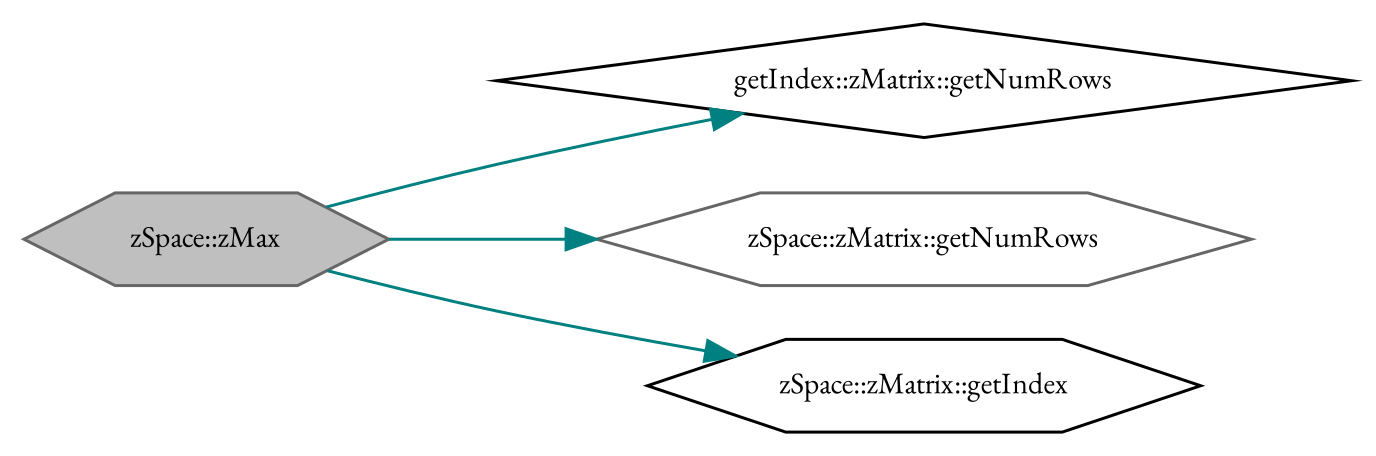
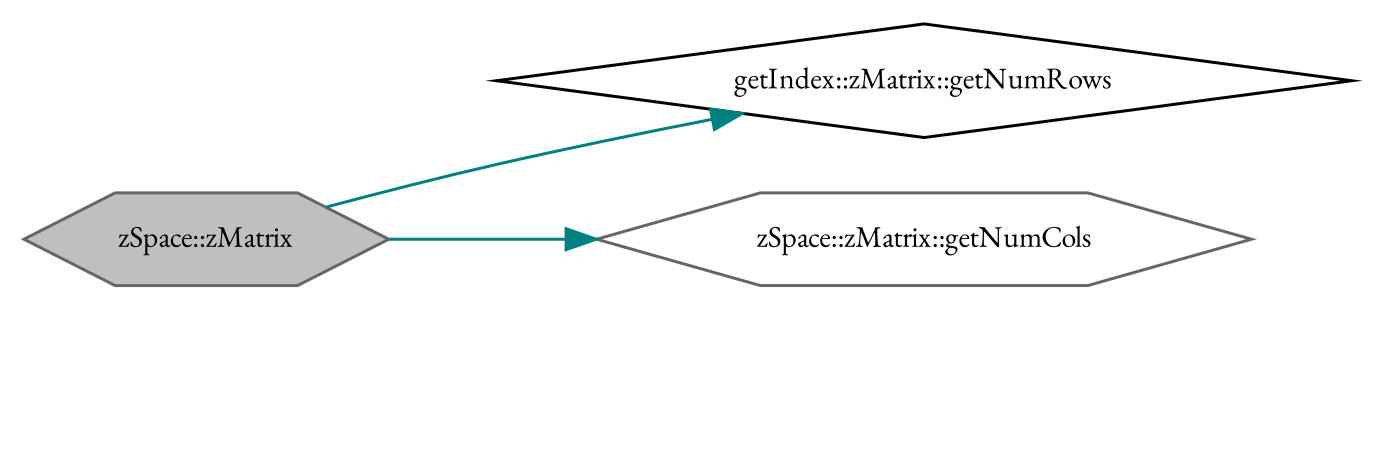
  digraph {
    fontname="EB Garamond"
    rankdir=LR
    node [color=gray40 fillcolor=white fontname="EB Garamond" fontsize=10 shape=hexagon style=filled]
    edge [color=teal fontname="EB Garamond" fontsize=10 labelfontname=Helvetica labelfontsize=10 style=solid]
-   n1 [fillcolor=grey75 fontcolor=black height=0.2 label="zSpace::zMax" width=0.4]
+   n1 [fillcolor=grey75 fontcolor=black height=0.2 label="zSpace::zMatrix" width=0.4]
    n2 [color=black height=0.2 label="getIndex::zMatrix::getNumRows" shape=diamond width=0.4]
-   n3 [height=0.2 label="zSpace::zMatrix::getNumRows" width=0.4]
-   n4 [color=black height=0.2 label="zSpace::zMatrix::getIndex" width=0.4]
+   n3 [height=0.2 label="zSpace::zMatrix::getNumCols" width=0.4]
    n1 -> n2
    n1 -> n3
-   n1 -> n4
  }
